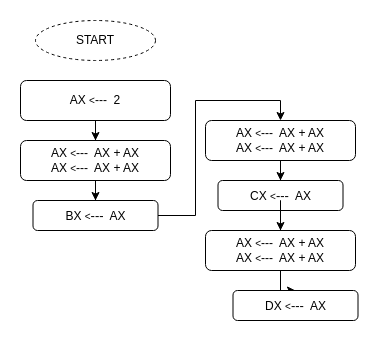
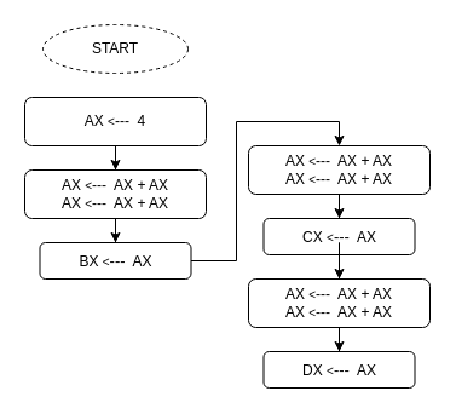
  <mxCell id="0" />
  <mxCell id="1" parent="0" />
  <mxCell id="2" value="" style="edgeStyle=orthogonalEdgeStyle;rounded=0;orthogonalLoop=1;jettySize=auto;html=1;entryX=0.5;entryY=0;entryDx=0;entryDy=0;" edge="1" parent="1" source="3" target="7"><mxGeometry relative="1" as="geometry"><mxPoint x="95" y="160" as="targetPoint" /></mxGeometry></mxCell>
- <mxCell id="3" value="AX &lt;font size=&quot;1&quot;&gt;&amp;lt;&lt;/font&gt;---&amp;nbsp; 2" style="rounded=1;whiteSpace=wrap;html=1;fontSize=12;glass=0;strokeWidth=1;shadow=0;" vertex="1" parent="1"><mxGeometry x="20" y="80" width="150" height="40" as="geometry" /></mxCell>
+ <mxCell id="3" value="AX &lt;font size=&quot;1&quot;&gt;&amp;lt;&lt;/font&gt;---&amp;nbsp; 4" style="rounded=1;whiteSpace=wrap;html=1;fontSize=12;glass=0;strokeWidth=1;shadow=0;" vertex="1" parent="1"><mxGeometry x="20" y="80" width="150" height="40" as="geometry" /></mxCell>
  <mxCell id="4" value="START" style="ellipse;whiteSpace=wrap;html=1;dashed=1;" vertex="1" parent="1"><mxGeometry x="35" y="20" width="120" height="40" as="geometry" /></mxCell>
  <mxCell id="5" style="edgeStyle=orthogonalEdgeStyle;rounded=0;orthogonalLoop=1;jettySize=auto;html=1;exitX=0.5;exitY=1;exitDx=0;exitDy=0;fontSize=9;" edge="1" parent="1" source="3" target="3"><mxGeometry relative="1" as="geometry" /></mxCell>
  <mxCell id="6" value="" style="edgeStyle=orthogonalEdgeStyle;rounded=0;orthogonalLoop=1;jettySize=auto;html=1;" edge="1" parent="1" source="7" target="9"><mxGeometry relative="1" as="geometry" /></mxCell>
  <mxCell id="7" value="AX &lt;font size=&quot;1&quot;&gt;&amp;lt;&lt;/font&gt;---&amp;nbsp; AX + AX&lt;br&gt;AX&amp;nbsp;&lt;font style=&quot;font-size: 10px&quot;&gt;&amp;lt;&lt;/font&gt;&lt;font style=&quot;font-size: 12px&quot;&gt;---&lt;/font&gt;&amp;nbsp; AX + AX" style="rounded=1;whiteSpace=wrap;html=1;fontSize=12;glass=0;strokeWidth=1;shadow=0;" vertex="1" parent="1"><mxGeometry x="20" y="140" width="150" height="40" as="geometry" /></mxCell>
  <mxCell id="8" value="" style="edgeStyle=orthogonalEdgeStyle;rounded=0;orthogonalLoop=1;jettySize=auto;html=1;entryX=0.5;entryY=0;entryDx=0;entryDy=0;" edge="1" parent="1" source="9" target="11"><mxGeometry relative="1" as="geometry"><mxPoint x="285" y="90" as="targetPoint" /><Array as="points"><mxPoint x="195" y="215" /><mxPoint x="195" y="100" /><mxPoint x="280" y="100" /></Array></mxGeometry></mxCell>
  <mxCell id="9" value="BX&amp;nbsp;&lt;font style=&quot;font-size: 10px&quot;&gt;&amp;lt;&lt;/font&gt;&lt;font style=&quot;font-size: 13px&quot;&gt;---&lt;/font&gt;&amp;nbsp; AX" style="rounded=1;whiteSpace=wrap;html=1;fontSize=12;glass=0;strokeWidth=1;shadow=0;" vertex="1" parent="1"><mxGeometry x="32.5" y="200" width="125" height="30" as="geometry" /></mxCell>
  <mxCell id="10" value="" style="edgeStyle=orthogonalEdgeStyle;rounded=0;orthogonalLoop=1;jettySize=auto;html=1;" edge="1" parent="1" source="11" target="12"><mxGeometry relative="1" as="geometry" /></mxCell>
  <mxCell id="11" value="AX &lt;font size=&quot;1&quot;&gt;&amp;lt;&lt;/font&gt;---&amp;nbsp; AX + AX&lt;br&gt;AX&amp;nbsp;&lt;font style=&quot;font-size: 10px&quot;&gt;&amp;lt;&lt;/font&gt;&lt;font style=&quot;font-size: 12px&quot;&gt;---&lt;/font&gt;&amp;nbsp; AX + AX" style="rounded=1;whiteSpace=wrap;html=1;fontSize=12;glass=0;strokeWidth=1;shadow=0;" vertex="1" parent="1"><mxGeometry x="205" y="120" width="150" height="40" as="geometry" /></mxCell>
  <mxCell id="12" value="CX&amp;nbsp;&lt;font style=&quot;font-size: 10px&quot;&gt;&amp;lt;&lt;/font&gt;&lt;font style=&quot;font-size: 13px&quot;&gt;---&lt;/font&gt;&amp;nbsp; AX" style="rounded=1;whiteSpace=wrap;html=1;fontSize=12;glass=0;strokeWidth=1;shadow=0;" vertex="1" parent="1"><mxGeometry x="217.5" y="180" width="125" height="30" as="geometry" /></mxCell>
  <mxCell id="13" value="" style="edgeStyle=orthogonalEdgeStyle;rounded=0;orthogonalLoop=1;jettySize=auto;html=1;" edge="1" parent="1" target="15"><mxGeometry relative="1" as="geometry"><mxPoint x="280" y="240" as="sourcePoint" /><Array as="points"><mxPoint x="280" y="200" /><mxPoint x="280" y="200" /></Array></mxGeometry></mxCell>
  <mxCell id="14" value="" style="edgeStyle=orthogonalEdgeStyle;rounded=0;orthogonalLoop=1;jettySize=auto;html=1;" edge="1" parent="1" source="15" target="16"><mxGeometry relative="1" as="geometry" /></mxCell>
  <mxCell id="15" value="AX &lt;font size=&quot;1&quot;&gt;&amp;lt;&lt;/font&gt;---&amp;nbsp; AX + AX&lt;br&gt;AX&amp;nbsp;&lt;font style=&quot;font-size: 10px&quot;&gt;&amp;lt;&lt;/font&gt;&lt;font style=&quot;font-size: 12px&quot;&gt;---&lt;/font&gt;&amp;nbsp; AX + AX" style="rounded=1;whiteSpace=wrap;html=1;fontSize=12;glass=0;strokeWidth=1;shadow=0;" vertex="1" parent="1"><mxGeometry x="205" y="230" width="150" height="40" as="geometry" /></mxCell>
- <mxCell id="16" value="DX&amp;nbsp;&lt;font style=&quot;font-size: 10px&quot;&gt;&amp;lt;&lt;/font&gt;&lt;font style=&quot;font-size: 13px&quot;&gt;---&lt;/font&gt;&amp;nbsp; AX" style="rounded=1;whiteSpace=wrap;html=1;fontSize=12;glass=0;strokeWidth=1;shadow=0;" vertex="1" parent="1"><mxGeometry x="232.5" y="290" width="125" height="30" as="geometry" /></mxCell>
+ <mxCell id="16" value="DX&amp;nbsp;&lt;font style=&quot;font-size: 10px&quot;&gt;&amp;lt;&lt;/font&gt;&lt;font style=&quot;font-size: 13px&quot;&gt;---&lt;/font&gt;&amp;nbsp; AX" style="rounded=1;whiteSpace=wrap;html=1;fontSize=12;glass=0;strokeWidth=1;shadow=0;" vertex="1" parent="1"><mxGeometry x="217.5" y="290" width="125" height="30" as="geometry" /></mxCell>
